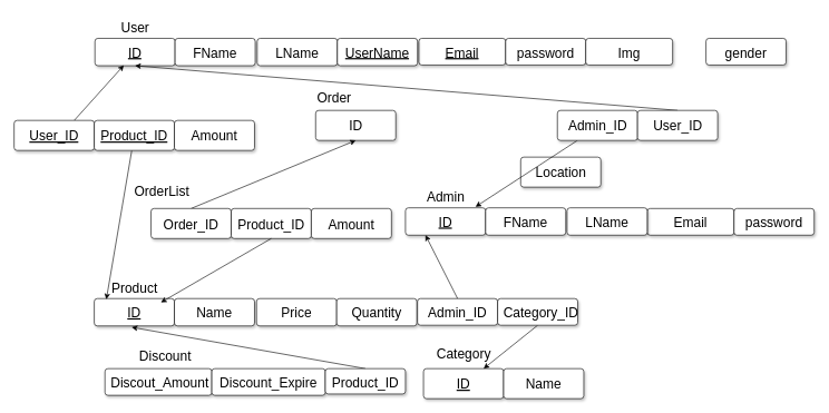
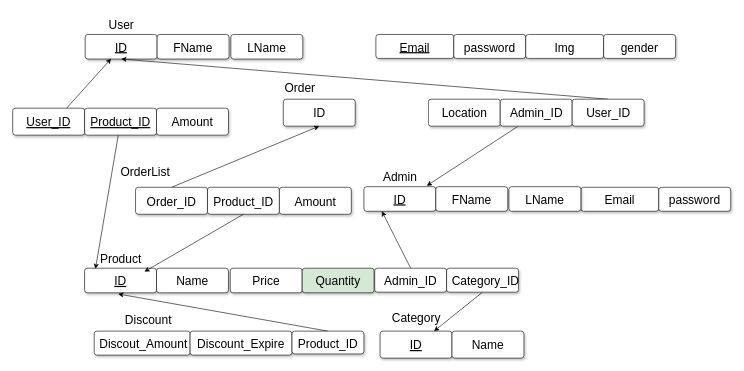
  <mxCell id="0" />
  <mxCell id="1" parent="0" />
  <mxCell id="2" value="&lt;font&gt;Email&lt;/font&gt;" style="html=1;overflow=block;blockSpacing=1;whiteSpace=wrap;fontSize=20;spacing=9;strokeOpacity=100;rounded=1;absoluteArcSize=1;arcSize=9;strokeWidth=NaN;lucidId=.CLh_E8dGPJD;shadow=1;fontStyle=0;fontColor=#000000;" parent="1" vertex="1"><mxGeometry x="968" y="312" width="130" height="40" as="geometry" /></mxCell>
  <mxCell id="3" value="&lt;font&gt;password&lt;/font&gt;" style="html=1;overflow=block;blockSpacing=1;whiteSpace=wrap;fontSize=20;spacing=9;strokeOpacity=100;rounded=1;absoluteArcSize=1;arcSize=9;strokeWidth=NaN;lucidId=.CLh_E8dGPJD;shadow=1;fontStyle=0;fontColor=#000000;" parent="1" vertex="1"><mxGeometry x="1098" y="312" width="120" height="40" as="geometry" /></mxCell>
  <mxCell id="4" value="ID" style="html=1;overflow=block;blockSpacing=1;whiteSpace=wrap;fontSize=20;spacing=9;strokeOpacity=100;rounded=1;absoluteArcSize=1;arcSize=9;strokeWidth=NaN;lucidId=.CLh_E8dGPJD;shadow=1;fontStyle=0;fontColor=#000000;" parent="1" vertex="1"><mxGeometry x="471.5" y="165" width="120" height="45" as="geometry" /></mxCell>
- <mxCell id="5" value="Location" style="html=1;overflow=block;blockSpacing=1;whiteSpace=wrap;fontSize=20;spacing=9;strokeOpacity=100;rounded=1;absoluteArcSize=1;arcSize=9;strokeWidth=NaN;lucidId=.CLh_E8dGPJD;shadow=1;fontStyle=0;fontColor=#000000;" parent="1" vertex="1"><mxGeometry x="778.5" y="235" width="120" height="45" as="geometry" /></mxCell>
+ <mxCell id="5" value="Location" style="html=1;overflow=block;blockSpacing=1;whiteSpace=wrap;fontSize=20;spacing=9;strokeOpacity=100;rounded=1;absoluteArcSize=1;arcSize=9;strokeWidth=NaN;lucidId=.CLh_E8dGPJD;shadow=1;fontStyle=0;fontColor=#000000;" parent="1" vertex="1"><mxGeometry x="713.5" y="165" width="120" height="45" as="geometry" /></mxCell>
  <mxCell id="6" value="&lt;span style=&quot;text-decoration-line: underline;&quot;&gt;ID&lt;/span&gt;" style="html=1;overflow=block;blockSpacing=1;whiteSpace=wrap;fontSize=20;spacing=9;strokeOpacity=100;rounded=1;absoluteArcSize=1;arcSize=9;strokeWidth=NaN;lucidId=.CLh_E8dGPJD;shadow=1;fontStyle=0;fontColor=#000000;" parent="1" vertex="1"><mxGeometry x="606" y="311" width="120" height="41" as="geometry" /></mxCell>
  <mxCell id="7" value="&lt;span style=&quot;&quot;&gt;FName&lt;/span&gt;" style="html=1;overflow=block;blockSpacing=1;whiteSpace=wrap;fontSize=20;spacing=9;strokeOpacity=100;rounded=1;absoluteArcSize=1;arcSize=9;strokeWidth=NaN;lucidId=.CLh_E8dGPJD;shadow=1;fontStyle=0;fontColor=#000000;" parent="1" vertex="1"><mxGeometry x="726" y="311" width="120" height="41" as="geometry" /></mxCell>
  <mxCell id="8" value="&lt;font&gt;&lt;span&gt;Admin&lt;/span&gt;&lt;/font&gt;" style="text;html=1;align=center;verticalAlign=middle;resizable=0;points=[];autosize=1;strokeColor=none;fillColor=none;fontSize=20;fontStyle=0;fontColor=#000000;" parent="1" vertex="1"><mxGeometry x="626" y="274" width="80" height="40" as="geometry" /></mxCell>
  <mxCell id="9" style="edgeStyle=none;html=1;entryX=1.061;entryY=0.887;entryDx=0;entryDy=0;exitX=0.25;exitY=1;exitDx=0;exitDy=0;entryPerimeter=0;fontSize=20;fontStyle=0;fontColor=#000000;" parent="1" source="10" target="8" edge="1"><mxGeometry relative="1" as="geometry" /></mxCell>
  <mxCell id="10" value="Admin_ID" style="html=1;overflow=block;blockSpacing=1;whiteSpace=wrap;fontSize=20;spacing=9;strokeOpacity=100;rounded=1;absoluteArcSize=1;arcSize=9;strokeWidth=NaN;lucidId=.CLh_E8dGPJD;shadow=1;fontStyle=0;fontColor=#000000;" parent="1" vertex="1"><mxGeometry x="833.5" y="165" width="120" height="45" as="geometry" /></mxCell>
  <mxCell id="11" value="&lt;span style=&quot;&quot;&gt;LName&lt;/span&gt;" style="html=1;overflow=block;blockSpacing=1;whiteSpace=wrap;fontSize=20;spacing=9;strokeOpacity=100;rounded=1;absoluteArcSize=1;arcSize=9;strokeWidth=NaN;lucidId=.CLh_E8dGPJD;shadow=1;fontStyle=0;fontColor=#000000;" parent="1" vertex="1"><mxGeometry x="848" y="311" width="120" height="41" as="geometry" /></mxCell>
  <mxCell id="12" value="&lt;font&gt;&lt;span&gt;Order&lt;/span&gt;&lt;/font&gt;" style="text;html=1;align=center;verticalAlign=middle;resizable=0;points=[];autosize=1;strokeColor=none;fillColor=none;fontSize=20;fontStyle=0;fontColor=#000000;" parent="1" vertex="1"><mxGeometry x="463.5" y="125" width="70" height="40" as="geometry" /></mxCell>
  <mxCell id="13" value="&lt;font&gt;&lt;u&gt;Email&lt;/u&gt;&lt;/font&gt;" style="html=1;overflow=block;blockSpacing=1;whiteSpace=wrap;fontSize=20;spacing=9;strokeOpacity=100;rounded=1;absoluteArcSize=1;arcSize=9;strokeWidth=NaN;lucidId=.CLh_E8dGPJD;shadow=1;fontStyle=0;fontColor=#000000;" parent="1" vertex="1"><mxGeometry x="626" y="57" width="130" height="40" as="geometry" /></mxCell>
  <mxCell id="14" value="&lt;font&gt;password&lt;/font&gt;" style="html=1;overflow=block;blockSpacing=1;whiteSpace=wrap;fontSize=20;spacing=9;strokeOpacity=100;rounded=1;absoluteArcSize=1;arcSize=9;strokeWidth=NaN;lucidId=.CLh_E8dGPJD;shadow=1;fontStyle=0;fontColor=#000000;" parent="1" vertex="1"><mxGeometry x="756" y="57" width="120" height="40" as="geometry" /></mxCell>
  <mxCell id="15" value="&lt;span style=&quot;text-decoration-line: underline;&quot;&gt;ID&lt;/span&gt;" style="html=1;overflow=block;blockSpacing=1;whiteSpace=wrap;fontSize=20;spacing=9;strokeOpacity=100;rounded=1;absoluteArcSize=1;arcSize=9;strokeWidth=NaN;lucidId=.CLh_E8dGPJD;shadow=1;fontStyle=0;fontColor=#000000;" parent="1" vertex="1"><mxGeometry x="141" y="57" width="120" height="41" as="geometry" /></mxCell>
  <mxCell id="16" value="&lt;span style=&quot;&quot;&gt;FName&lt;/span&gt;" style="html=1;overflow=block;blockSpacing=1;whiteSpace=wrap;fontSize=20;spacing=9;strokeOpacity=100;rounded=1;absoluteArcSize=1;arcSize=9;strokeWidth=NaN;lucidId=.CLh_E8dGPJD;shadow=1;fontStyle=0;fontColor=#000000;" parent="1" vertex="1"><mxGeometry x="261" y="57" width="120" height="41" as="geometry" /></mxCell>
  <mxCell id="17" value="&lt;font&gt;&lt;span&gt;User&lt;/span&gt;&lt;/font&gt;" style="text;html=1;align=center;verticalAlign=middle;resizable=0;points=[];autosize=1;strokeColor=none;fillColor=none;fontSize=20;fontStyle=0;fontColor=#000000;" parent="1" vertex="1"><mxGeometry x="166" y="20" width="70" height="40" as="geometry" /></mxCell>
  <mxCell id="18" value="&lt;span style=&quot;&quot;&gt;LName&lt;/span&gt;" style="html=1;overflow=block;blockSpacing=1;whiteSpace=wrap;fontSize=20;spacing=9;strokeOpacity=100;rounded=1;absoluteArcSize=1;arcSize=9;strokeWidth=NaN;lucidId=.CLh_E8dGPJD;shadow=1;fontStyle=0;fontColor=#000000;" parent="1" vertex="1"><mxGeometry x="384" y="57" width="120" height="41" as="geometry" /></mxCell>
- <mxCell id="19" value="&lt;span style=&quot;&quot;&gt;&lt;u&gt;UserName&lt;/u&gt;&lt;/span&gt;" style="html=1;overflow=block;blockSpacing=1;whiteSpace=wrap;fontSize=20;spacing=9;strokeOpacity=100;rounded=1;absoluteArcSize=1;arcSize=9;strokeWidth=NaN;lucidId=.CLh_E8dGPJD;shadow=1;fontStyle=0;fontColor=#000000;" parent="1" vertex="1"><mxGeometry x="504" y="57" width="120" height="41" as="geometry" /></mxCell>
  <mxCell id="20" value="Img" style="html=1;overflow=block;blockSpacing=1;whiteSpace=wrap;fontSize=20;spacing=9;strokeOpacity=100;rounded=1;absoluteArcSize=1;arcSize=9;strokeWidth=NaN;lucidId=.CLh_E8dGPJD;shadow=1;fontStyle=0;fontColor=#000000;" parent="1" vertex="1"><mxGeometry x="876" y="57" width="130" height="40" as="geometry" /></mxCell>
- <mxCell id="21" value="&lt;font&gt;gender&lt;/font&gt;" style="html=1;overflow=block;blockSpacing=1;whiteSpace=wrap;fontSize=20;spacing=9;strokeOpacity=100;rounded=1;absoluteArcSize=1;arcSize=9;strokeWidth=NaN;lucidId=.CLh_E8dGPJD;shadow=1;fontStyle=0;fontColor=#000000;" parent="1" vertex="1"><mxGeometry x="1056" y="57" width="120" height="40" as="geometry" /></mxCell>
+ <mxCell id="21" value="&lt;font&gt;gender&lt;/font&gt;" style="html=1;overflow=block;blockSpacing=1;whiteSpace=wrap;fontSize=20;spacing=9;strokeOpacity=100;rounded=1;absoluteArcSize=1;arcSize=9;strokeWidth=NaN;lucidId=.CLh_E8dGPJD;shadow=1;fontStyle=0;fontColor=#000000;" parent="1" vertex="1"><mxGeometry x="1006" y="57" width="120" height="40" as="geometry" /></mxCell>
  <mxCell id="22" style="edgeStyle=none;html=1;exitX=0.5;exitY=0;exitDx=0;exitDy=0;entryX=0.5;entryY=1;entryDx=0;entryDy=0;fontSize=20;fontStyle=0;fontColor=#000000;" parent="1" source="23" target="15" edge="1"><mxGeometry relative="1" as="geometry"><mxPoint x="786" y="40" as="targetPoint" /></mxGeometry></mxCell>
  <mxCell id="23" value="User_ID" style="html=1;overflow=block;blockSpacing=1;whiteSpace=wrap;fontSize=20;spacing=9;strokeOpacity=100;rounded=1;absoluteArcSize=1;arcSize=9;strokeWidth=NaN;lucidId=.CLh_E8dGPJD;shadow=1;fontStyle=0;fontColor=#000000;" parent="1" vertex="1"><mxGeometry x="953.5" y="165" width="120" height="45" as="geometry" /></mxCell>
  <mxCell id="24" value="&lt;u&gt;ID&lt;/u&gt;" style="html=1;overflow=block;blockSpacing=1;whiteSpace=wrap;fontSize=20;spacing=9;strokeOpacity=100;rounded=1;absoluteArcSize=1;arcSize=9;strokeWidth=NaN;lucidId=.CLh_E8dGPJD;shadow=1;fontStyle=0;fontColor=#000000;" parent="1" vertex="1"><mxGeometry x="633" y="552" width="120" height="45" as="geometry" /></mxCell>
  <mxCell id="25" value="Name" style="html=1;overflow=block;blockSpacing=1;whiteSpace=wrap;fontSize=20;spacing=9;strokeOpacity=100;rounded=1;absoluteArcSize=1;arcSize=9;strokeWidth=NaN;lucidId=.CLh_E8dGPJD;shadow=1;fontStyle=0;fontColor=#000000;" parent="1" vertex="1"><mxGeometry x="753" y="552" width="120" height="45" as="geometry" /></mxCell>
  <mxCell id="26" value="&lt;span&gt;&lt;font&gt;Category&lt;/font&gt;&lt;/span&gt;" style="text;html=1;align=center;verticalAlign=middle;resizable=0;points=[];autosize=1;strokeColor=none;fillColor=none;fontSize=20;fontStyle=0;fontColor=#000000;" parent="1" vertex="1"><mxGeometry x="643" y="510" width="100" height="40" as="geometry" /></mxCell>
  <mxCell id="27" value="&lt;span style=&quot;&quot;&gt;Discout_Amount&lt;/span&gt;" style="html=1;overflow=block;blockSpacing=1;whiteSpace=wrap;fontSize=20;spacing=9;strokeOpacity=100;rounded=1;absoluteArcSize=1;arcSize=9;strokeWidth=NaN;lucidId=.CLh_E8dGPJD;shadow=1;fontStyle=0;fontColor=#000000;" vertex="1" parent="1"><mxGeometry x="156" y="552" width="160" height="40" as="geometry" /></mxCell>
  <mxCell id="28" value="&lt;span style=&quot;text-decoration-line: underline;&quot;&gt;ID&lt;/span&gt;" style="html=1;overflow=block;blockSpacing=1;whiteSpace=wrap;fontSize=20;spacing=9;strokeOpacity=100;rounded=1;absoluteArcSize=1;arcSize=9;strokeWidth=NaN;lucidId=.CLh_E8dGPJD;shadow=1;fontStyle=0;fontColor=#000000;" vertex="1" parent="1"><mxGeometry x="140" y="447" width="120" height="41" as="geometry" /></mxCell>
  <mxCell id="29" value="&lt;span style=&quot;&quot;&gt;Name&lt;/span&gt;" style="html=1;overflow=block;blockSpacing=1;whiteSpace=wrap;fontSize=20;spacing=9;strokeOpacity=100;rounded=1;absoluteArcSize=1;arcSize=9;strokeWidth=NaN;lucidId=.CLh_E8dGPJD;shadow=1;fontStyle=0;fontColor=#000000;" vertex="1" parent="1"><mxGeometry x="260" y="447" width="120" height="41" as="geometry" /></mxCell>
  <mxCell id="30" value="&lt;font&gt;&lt;span&gt;Product&lt;/span&gt;&lt;/font&gt;" style="text;html=1;align=center;verticalAlign=middle;resizable=0;points=[];autosize=1;strokeColor=none;fillColor=none;fontSize=20;fontStyle=0;fontColor=#000000;" vertex="1" parent="1"><mxGeometry x="155" y="410" width="90" height="40" as="geometry" /></mxCell>
  <mxCell id="31" value="&lt;span style=&quot;&quot;&gt;Price&lt;/span&gt;" style="html=1;overflow=block;blockSpacing=1;whiteSpace=wrap;fontSize=20;spacing=9;strokeOpacity=100;rounded=1;absoluteArcSize=1;arcSize=9;strokeWidth=NaN;lucidId=.CLh_E8dGPJD;shadow=1;fontStyle=0;fontColor=#000000;" vertex="1" parent="1"><mxGeometry x="383" y="447" width="120" height="41" as="geometry" /></mxCell>
- <mxCell id="32" value="&lt;span style=&quot;&quot;&gt;Quantity&lt;/span&gt;" style="html=1;overflow=block;blockSpacing=1;whiteSpace=wrap;fontSize=20;spacing=9;strokeOpacity=100;rounded=1;absoluteArcSize=1;arcSize=9;strokeWidth=NaN;lucidId=.CLh_E8dGPJD;shadow=1;fontStyle=0;fontColor=#000000;" vertex="1" parent="1"><mxGeometry x="503" y="447" width="120" height="41" as="geometry" /></mxCell>
+ <mxCell id="32" value="&lt;span style=&quot;&quot;&gt;Quantity&lt;/span&gt;" style="html=1;overflow=block;blockSpacing=1;whiteSpace=wrap;fontSize=20;spacing=9;strokeOpacity=100;rounded=1;absoluteArcSize=1;arcSize=9;strokeWidth=NaN;lucidId=.CLh_E8dGPJD;shadow=1;fontStyle=0;fontColor=#000000;fillColor=#d5e8d4;" vertex="1" parent="1"><mxGeometry x="503" y="447" width="120" height="41" as="geometry" /></mxCell>
  <mxCell id="33" value="&lt;span style=&quot;white-space-collapse: preserve;&quot;&gt;Discount_Expire&lt;/span&gt;" style="html=1;overflow=block;blockSpacing=1;whiteSpace=wrap;fontSize=20;spacing=9;strokeOpacity=100;rounded=1;absoluteArcSize=1;arcSize=9;strokeWidth=NaN;lucidId=.CLh_E8dGPJD;shadow=1;fontStyle=0;fontColor=#000000;" vertex="1" parent="1"><mxGeometry x="316" y="552" width="170" height="40" as="geometry" /></mxCell>
  <mxCell id="34" style="edgeStyle=none;html=1;exitX=0.5;exitY=0;exitDx=0;exitDy=0;entryX=0.25;entryY=1;entryDx=0;entryDy=0;fontSize=20;fontStyle=0;fontColor=#000000;" edge="1" parent="1" source="35" target="6"><mxGeometry relative="1" as="geometry" /></mxCell>
  <mxCell id="35" value="&lt;font&gt;Admin_ID&lt;/font&gt;" style="html=1;overflow=block;blockSpacing=1;whiteSpace=wrap;fontSize=20;spacing=9;strokeOpacity=100;rounded=1;absoluteArcSize=1;arcSize=9;strokeWidth=NaN;lucidId=.CLh_E8dGPJD;shadow=1;fontStyle=0;fontColor=#000000;" vertex="1" parent="1"><mxGeometry x="624" y="447" width="120" height="40" as="geometry" /></mxCell>
  <mxCell id="36" style="edgeStyle=none;html=1;exitX=0.5;exitY=1;exitDx=0;exitDy=0;entryX=0.75;entryY=0;entryDx=0;entryDy=0;fontSize=20;fontStyle=0;fontColor=#000000;" edge="1" parent="1" source="37" target="24"><mxGeometry relative="1" as="geometry" /></mxCell>
  <mxCell id="37" value="&lt;font&gt;Category_ID&lt;/font&gt;" style="html=1;overflow=block;blockSpacing=1;whiteSpace=wrap;fontSize=20;spacing=9;strokeOpacity=100;rounded=1;absoluteArcSize=1;arcSize=9;strokeWidth=NaN;lucidId=.CLh_E8dGPJD;shadow=1;fontStyle=0;fontColor=#000000;" vertex="1" parent="1"><mxGeometry x="744" y="447" width="120" height="40" as="geometry" /></mxCell>
  <mxCell id="38" style="edgeStyle=none;html=1;exitX=0.5;exitY=0;exitDx=0;exitDy=0;entryX=0.5;entryY=1;entryDx=0;entryDy=0;fontSize=20;fontStyle=0;fontColor=#000000;" edge="1" parent="1" source="39" target="4"><mxGeometry relative="1" as="geometry" /></mxCell>
  <mxCell id="39" value="Order_ID" style="html=1;overflow=block;blockSpacing=1;whiteSpace=wrap;fontSize=20;spacing=9;strokeOpacity=100;rounded=1;absoluteArcSize=1;arcSize=9;strokeWidth=NaN;lucidId=.CLh_E8dGPJD;shadow=1;fontStyle=0;fontColor=#000000;" vertex="1" parent="1"><mxGeometry x="225" y="312" width="120" height="45" as="geometry" /></mxCell>
  <mxCell id="40" value="Product_ID" style="html=1;overflow=block;blockSpacing=1;whiteSpace=wrap;fontSize=20;spacing=9;strokeOpacity=100;rounded=1;absoluteArcSize=1;arcSize=9;strokeWidth=NaN;lucidId=.CLh_E8dGPJD;shadow=1;fontStyle=0;fontColor=#000000;" vertex="1" parent="1"><mxGeometry x="345" y="312" width="120" height="45" as="geometry" /></mxCell>
  <mxCell id="41" value="Amount" style="html=1;overflow=block;blockSpacing=1;whiteSpace=wrap;fontSize=20;spacing=9;strokeOpacity=100;rounded=1;absoluteArcSize=1;arcSize=9;strokeWidth=NaN;lucidId=.CLh_E8dGPJD;shadow=1;fontStyle=0;fontColor=#000000;" vertex="1" parent="1"><mxGeometry x="465" y="312" width="120" height="45" as="geometry" /></mxCell>
  <mxCell id="42" style="edgeStyle=none;html=1;exitX=0.5;exitY=1;exitDx=0;exitDy=0;entryX=0.942;entryY=1.069;entryDx=0;entryDy=0;entryPerimeter=0;fontSize=20;fontStyle=0;fontColor=#000000;" edge="1" parent="1" source="40" target="30"><mxGeometry relative="1" as="geometry" /></mxCell>
  <mxCell id="43" value="&lt;font&gt;&lt;span&gt;OrderList&lt;/span&gt;&lt;/font&gt;" style="text;html=1;align=center;verticalAlign=middle;resizable=0;points=[];autosize=1;strokeColor=none;fillColor=none;fontSize=20;fontStyle=0;fontColor=#000000;" vertex="1" parent="1"><mxGeometry x="186" y="265" width="110" height="40" as="geometry" /></mxCell>
  <mxCell id="44" style="edgeStyle=none;html=1;exitX=0.75;exitY=0;exitDx=0;exitDy=0;entryX=0.36;entryY=0.985;entryDx=0;entryDy=0;entryPerimeter=0;fontSize=20;fontStyle=0;fontColor=#000000;" edge="1" parent="1" source="45" target="15"><mxGeometry relative="1" as="geometry"><mxPoint x="301" y="110" as="targetPoint" /></mxGeometry></mxCell>
  <mxCell id="45" value="&lt;u&gt;User_ID&lt;/u&gt;" style="html=1;overflow=block;blockSpacing=1;whiteSpace=wrap;fontSize=20;spacing=9;strokeOpacity=100;rounded=1;absoluteArcSize=1;arcSize=9;strokeWidth=NaN;lucidId=.CLh_E8dGPJD;shadow=1;fontStyle=0;fontColor=#000000;" vertex="1" parent="1"><mxGeometry x="20" y="180" width="120" height="45" as="geometry" /></mxCell>
  <mxCell id="46" style="edgeStyle=none;html=1;entryX=0.034;entryY=0.954;entryDx=0;entryDy=0;entryPerimeter=0;fontSize=20;fontStyle=0;fontColor=#000000;" edge="1" parent="1" source="47" target="30"><mxGeometry relative="1" as="geometry" /></mxCell>
  <mxCell id="47" value="&lt;u&gt;Product_ID&lt;/u&gt;" style="html=1;overflow=block;blockSpacing=1;whiteSpace=wrap;fontSize=20;spacing=9;strokeOpacity=100;rounded=1;absoluteArcSize=1;arcSize=9;strokeWidth=NaN;lucidId=.CLh_E8dGPJD;shadow=1;fontStyle=0;fontColor=#000000;" vertex="1" parent="1"><mxGeometry x="140" y="180" width="120" height="45" as="geometry" /></mxCell>
  <mxCell id="48" value="Amount" style="html=1;overflow=block;blockSpacing=1;whiteSpace=wrap;fontSize=20;spacing=9;strokeOpacity=100;rounded=1;absoluteArcSize=1;arcSize=9;strokeWidth=NaN;lucidId=.CLh_E8dGPJD;shadow=1;fontStyle=0;fontColor=#000000;" vertex="1" parent="1"><mxGeometry x="260" y="180" width="120" height="45" as="geometry" /></mxCell>
  <mxCell id="49" style="edgeStyle=none;html=1;exitX=0.5;exitY=0;exitDx=0;exitDy=0;fontSize=20;fontStyle=0;fontColor=#000000;" edge="1" parent="1" source="50"><mxGeometry relative="1" as="geometry"><mxPoint x="196" y="490" as="targetPoint" /></mxGeometry></mxCell>
  <mxCell id="50" value="Product_ID" style="html=1;overflow=block;blockSpacing=1;whiteSpace=wrap;fontSize=20;spacing=9;strokeOpacity=100;rounded=1;absoluteArcSize=1;arcSize=9;strokeWidth=NaN;lucidId=.CLh_E8dGPJD;shadow=1;fontStyle=0;fontColor=#000000;" vertex="1" parent="1"><mxGeometry x="486" y="552" width="120" height="38" as="geometry" /></mxCell>
  <mxCell id="51" value="&lt;span&gt;&lt;span&gt;Discount&lt;/span&gt;&lt;/span&gt;" style="text;html=1;align=center;verticalAlign=middle;resizable=0;points=[];autosize=1;strokeColor=none;fillColor=none;fontSize=20;fontStyle=0;fontColor=#000000;" vertex="1" parent="1"><mxGeometry x="196" y="512" width="100" height="40" as="geometry" /></mxCell>
